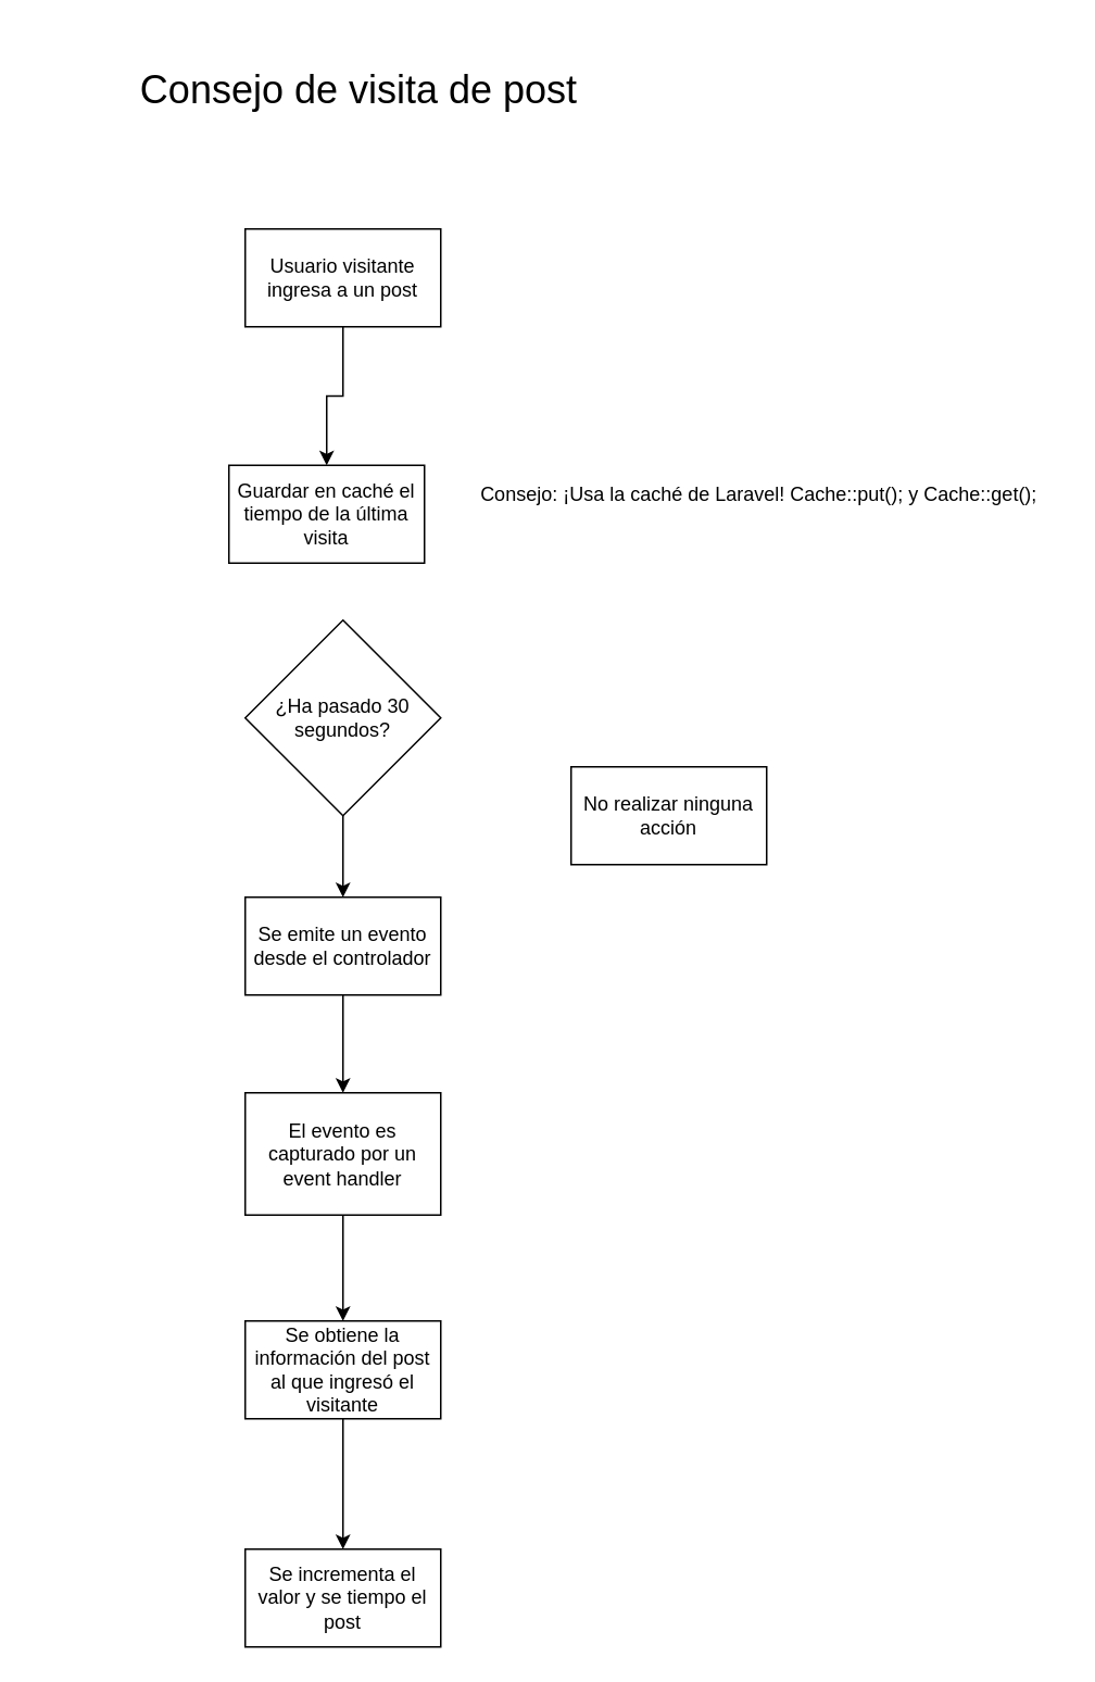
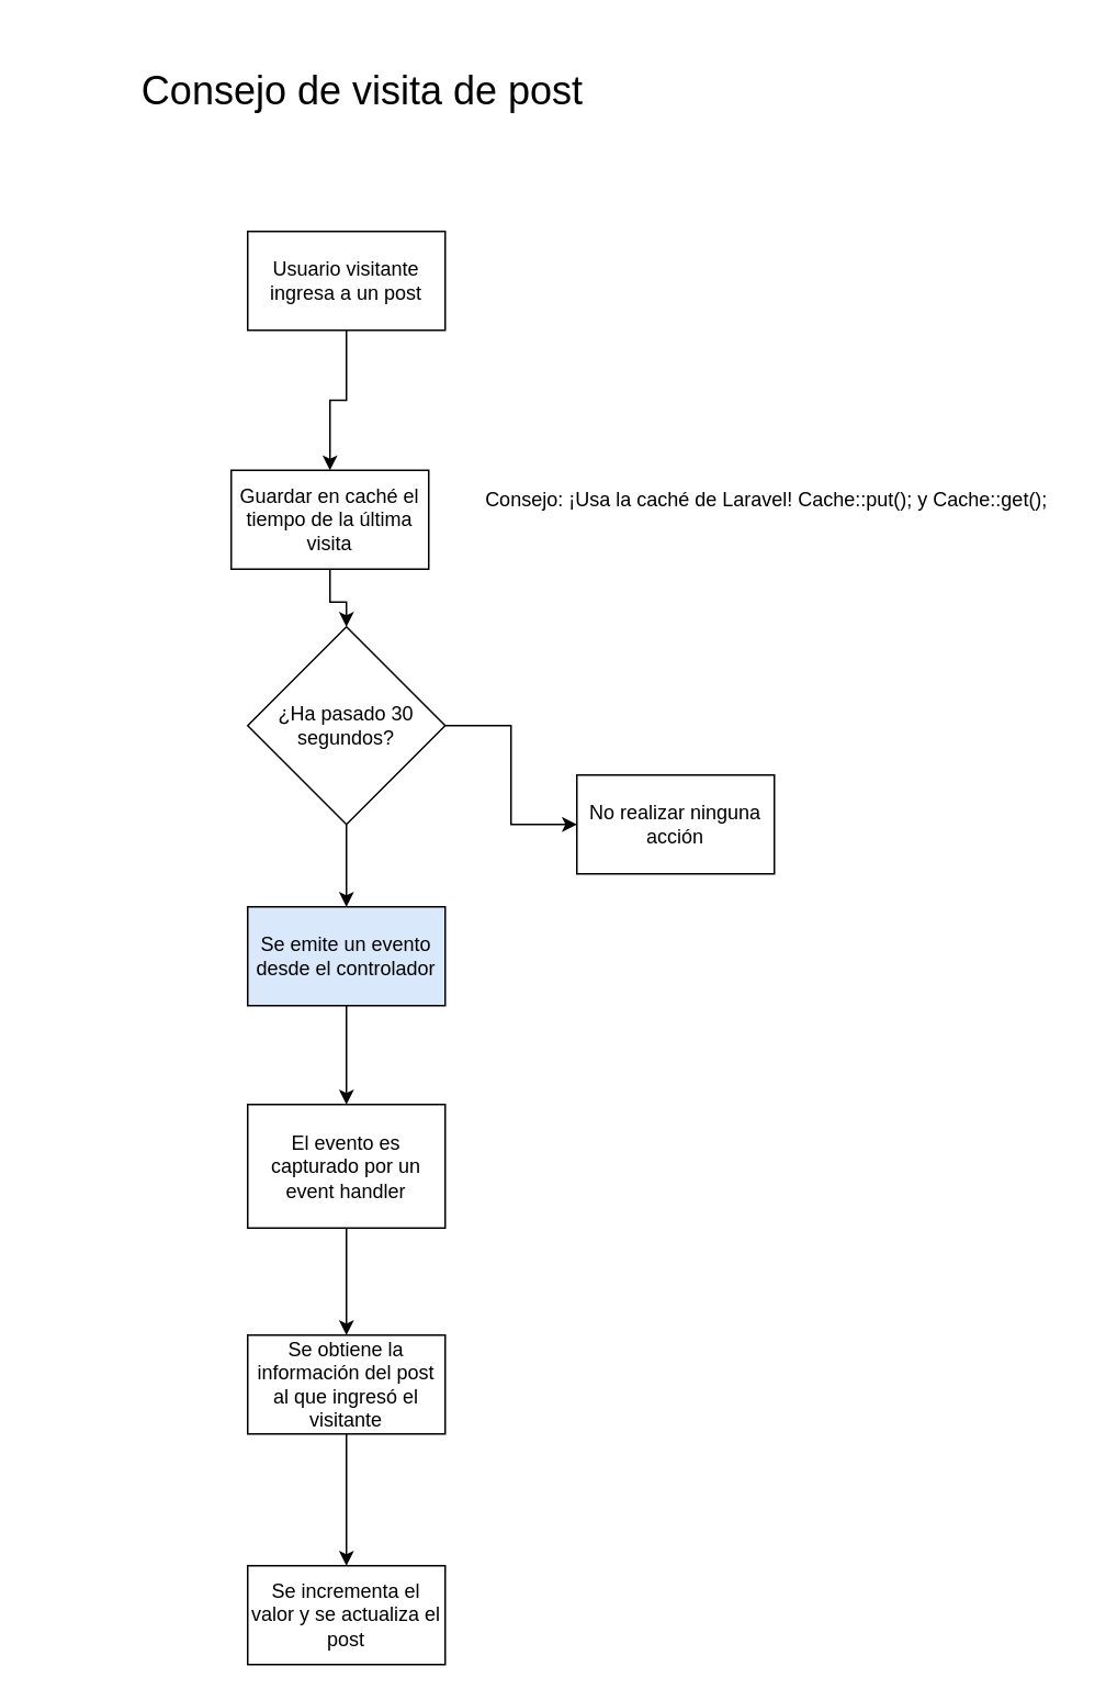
  <mxCell id="0" />
  <mxCell id="1" parent="0" />
  <mxCell id="2" value="" style="edgeStyle=orthogonalEdgeStyle;rounded=0;orthogonalLoop=1;jettySize=auto;html=1;" parent="1" edge="1"><mxGeometry relative="1" as="geometry"><mxPoint x="260" y="950" as="sourcePoint" /></mxGeometry></mxCell>
  <mxCell id="3" value="&lt;font style=&quot;font-size: 24px;&quot;&gt;Consejo de visita de post&lt;/font&gt;" style="text;html=1;align=center;verticalAlign=middle;whiteSpace=wrap;rounded=0;" parent="1" vertex="1"><mxGeometry x="20" y="20" width="400" height="70" as="geometry" /></mxCell>
  <mxCell id="4" value="" style="edgeStyle=orthogonalEdgeStyle;rounded=0;orthogonalLoop=1;jettySize=auto;html=1;" edge="1" parent="1" source="5" target="14"><mxGeometry relative="1" as="geometry" /></mxCell>
  <mxCell id="5" value="Usuario visitante ingresa a un post" style="rounded=0;whiteSpace=wrap;html=1;" vertex="1" parent="1"><mxGeometry x="150" y="140" width="120" height="60" as="geometry" /></mxCell>
  <mxCell id="6" value="" style="edgeStyle=orthogonalEdgeStyle;rounded=0;orthogonalLoop=1;jettySize=auto;html=1;" edge="1" parent="1" source="7" target="9"><mxGeometry relative="1" as="geometry" /></mxCell>
- <mxCell id="7" value="Se emite un evento desde el controlador" style="rounded=0;whiteSpace=wrap;html=1;" vertex="1" parent="1"><mxGeometry x="150" y="550" width="120" height="60" as="geometry" /></mxCell>
+ <mxCell id="7" value="Se emite un evento desde el controlador" style="rounded=0;whiteSpace=wrap;html=1;fillColor=#dae8fc;" vertex="1" parent="1"><mxGeometry x="150" y="550" width="120" height="60" as="geometry" /></mxCell>
  <mxCell id="8" value="" style="edgeStyle=orthogonalEdgeStyle;rounded=0;orthogonalLoop=1;jettySize=auto;html=1;" edge="1" parent="1" source="9" target="11"><mxGeometry relative="1" as="geometry" /></mxCell>
  <mxCell id="9" value="El evento es capturado por un event handler" style="rounded=0;whiteSpace=wrap;html=1;" vertex="1" parent="1"><mxGeometry x="150" y="670" width="120" height="75" as="geometry" /></mxCell>
  <mxCell id="10" value="" style="edgeStyle=orthogonalEdgeStyle;rounded=0;orthogonalLoop=1;jettySize=auto;html=1;" edge="1" parent="1" source="11" target="12"><mxGeometry relative="1" as="geometry" /></mxCell>
  <mxCell id="11" value="Se obtiene la información del post al que ingresó el visitante" style="rounded=0;whiteSpace=wrap;html=1;" vertex="1" parent="1"><mxGeometry x="150" y="810" width="120" height="60" as="geometry" /></mxCell>
- <mxCell id="12" value="Se incrementa el valor y se tiempo el post" style="rounded=0;whiteSpace=wrap;html=1;" vertex="1" parent="1"><mxGeometry x="150" y="950" width="120" height="60" as="geometry" /></mxCell>
+ <mxCell id="12" value="Se incrementa el valor y se actualiza el post" style="rounded=0;whiteSpace=wrap;html=1;" vertex="1" parent="1"><mxGeometry x="150" y="950" width="120" height="60" as="geometry" /></mxCell>
+ <mxCell id="13" value="" style="edgeStyle=orthogonalEdgeStyle;rounded=0;orthogonalLoop=1;jettySize=auto;html=1;" edge="1" parent="1" source="14" target="17"><mxGeometry relative="1" as="geometry" /></mxCell>
  <mxCell id="14" value="Guardar en caché el tiempo de la última visita" style="rounded=0;whiteSpace=wrap;html=1;" vertex="1" parent="1"><mxGeometry x="140" y="285" width="120" height="60" as="geometry" /></mxCell>
  <mxCell id="15" style="edgeStyle=orthogonalEdgeStyle;rounded=0;orthogonalLoop=1;jettySize=auto;html=1;entryX=0.5;entryY=0;entryDx=0;entryDy=0;" edge="1" parent="1" source="17" target="7"><mxGeometry relative="1" as="geometry" /></mxCell>
+ <mxCell id="16" value="" style="edgeStyle=orthogonalEdgeStyle;rounded=0;orthogonalLoop=1;jettySize=auto;html=1;" edge="1" parent="1" source="17" target="18"><mxGeometry relative="1" as="geometry" /></mxCell>
  <mxCell id="17" value="¿Ha pasado 30 segundos?" style="rhombus;whiteSpace=wrap;html=1;rounded=0;" vertex="1" parent="1"><mxGeometry x="150" y="380" width="120" height="120" as="geometry" /></mxCell>
  <mxCell id="18" value="No realizar ninguna acción" style="whiteSpace=wrap;html=1;rounded=0;" vertex="1" parent="1"><mxGeometry x="350" y="470" width="120" height="60" as="geometry" /></mxCell>
  <mxCell id="19" value="Consejo: ¡Usa la caché de Laravel! Cache::put(); y Cache::get();" style="text;html=1;align=center;verticalAlign=middle;resizable=0;points=[];autosize=1;strokeColor=none;fillColor=none;" vertex="1" parent="1"><mxGeometry x="280" y="288" width="370" height="30" as="geometry" /></mxCell>
